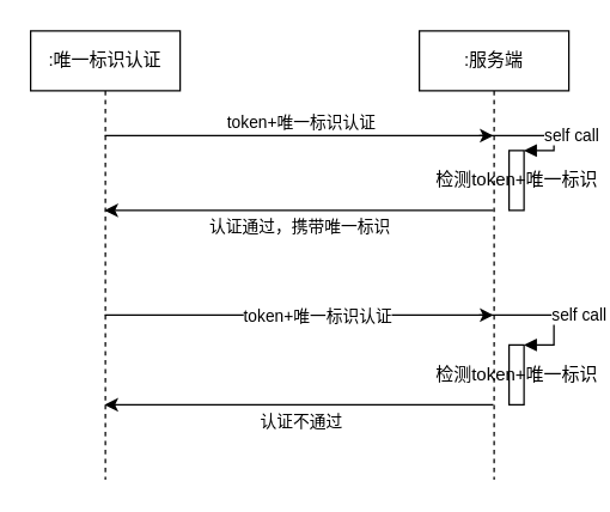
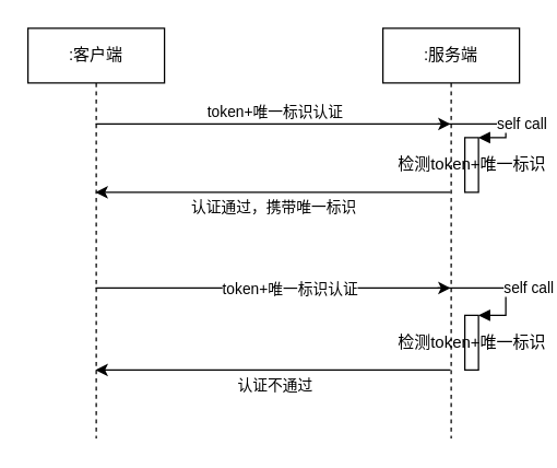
  <mxCell id="0" />
  <mxCell id="1" parent="0" />
  <mxCell id="2" style="edgeStyle=orthogonalEdgeStyle;rounded=0;orthogonalLoop=1;jettySize=auto;html=1;" edge="1" parent="1" source="6" target="11"><mxGeometry relative="1" as="geometry"><Array as="points"><mxPoint x="210" y="90" /><mxPoint x="210" y="90" /></Array></mxGeometry></mxCell>
  <mxCell id="3" value="token+唯一标识认证" style="edgeLabel;html=1;align=center;verticalAlign=middle;resizable=0;points=[];" vertex="1" connectable="0" parent="2"><mxGeometry x="0.081" y="-36" relative="1" as="geometry"><mxPoint x="-10.5" y="-46" as="offset" /></mxGeometry></mxCell>
  <mxCell id="4" style="edgeStyle=orthogonalEdgeStyle;rounded=0;orthogonalLoop=1;jettySize=auto;html=1;" edge="1" parent="1" source="6" target="11"><mxGeometry relative="1" as="geometry"><Array as="points"><mxPoint x="190" y="210" /><mxPoint x="190" y="210" /></Array></mxGeometry></mxCell>
  <mxCell id="5" value="token+唯一标识认证" style="edgeLabel;html=1;align=center;verticalAlign=middle;resizable=0;points=[];" vertex="1" connectable="0" parent="4"><mxGeometry x="0.096" relative="1" as="geometry"><mxPoint as="offset" /></mxGeometry></mxCell>
- <mxCell id="6" value=":唯一标识认证" style="shape=umlLifeline;perimeter=lifelinePerimeter;whiteSpace=wrap;html=1;container=1;collapsible=0;recursiveResize=0;outlineConnect=0;" vertex="1" parent="1"><mxGeometry x="20" y="20" width="100" height="300" as="geometry" /></mxCell>
+ <mxCell id="6" value=":客户端" style="shape=umlLifeline;perimeter=lifelinePerimeter;whiteSpace=wrap;html=1;container=1;collapsible=0;recursiveResize=0;outlineConnect=0;" vertex="1" parent="1"><mxGeometry x="20" y="20" width="100" height="300" as="geometry" /></mxCell>
  <mxCell id="7" style="edgeStyle=orthogonalEdgeStyle;rounded=0;orthogonalLoop=1;jettySize=auto;html=1;" edge="1" parent="1" source="11" target="6"><mxGeometry relative="1" as="geometry"><Array as="points"><mxPoint x="200" y="140" /><mxPoint x="200" y="140" /></Array></mxGeometry></mxCell>
  <mxCell id="8" value="认证通过，携带唯一标识" style="edgeLabel;html=1;align=center;verticalAlign=middle;resizable=0;points=[];" vertex="1" connectable="0" parent="7"><mxGeometry x="0.127" y="-1" relative="1" as="geometry"><mxPoint x="16.5" y="11" as="offset" /></mxGeometry></mxCell>
  <mxCell id="9" style="edgeStyle=orthogonalEdgeStyle;rounded=0;orthogonalLoop=1;jettySize=auto;html=1;" edge="1" parent="1" source="11" target="6"><mxGeometry relative="1" as="geometry"><Array as="points"><mxPoint x="180" y="270" /><mxPoint x="180" y="270" /></Array></mxGeometry></mxCell>
  <mxCell id="10" value="认证不通过" style="edgeLabel;html=1;align=center;verticalAlign=middle;resizable=0;points=[];" vertex="1" connectable="0" parent="9"><mxGeometry x="0.158" y="-2" relative="1" as="geometry"><mxPoint x="21.5" y="12" as="offset" /></mxGeometry></mxCell>
  <mxCell id="11" value=":服务端" style="shape=umlLifeline;perimeter=lifelinePerimeter;whiteSpace=wrap;html=1;container=1;collapsible=0;recursiveResize=0;outlineConnect=0;" vertex="1" parent="1"><mxGeometry x="280" y="20" width="100" height="300" as="geometry" /></mxCell>
  <mxCell id="12" value="检测token+唯一标识" style="html=1;points=[];perimeter=orthogonalPerimeter;" vertex="1" parent="11"><mxGeometry x="60" y="80" width="10" height="40" as="geometry" /></mxCell>
  <mxCell id="13" value="self call" style="edgeStyle=orthogonalEdgeStyle;html=1;align=left;spacingLeft=2;endArrow=block;rounded=0;entryX=1;entryY=0;" edge="1" target="12" parent="11"><mxGeometry relative="1" as="geometry"><mxPoint x="40" y="70" as="sourcePoint" /><Array as="points"><mxPoint x="90" y="70" /></Array></mxGeometry></mxCell>
  <mxCell id="14" value="检测token+唯一标识" style="html=1;points=[];perimeter=orthogonalPerimeter;" vertex="1" parent="11"><mxGeometry x="60" y="210" width="10" height="40" as="geometry" /></mxCell>
  <mxCell id="15" value="self call" style="edgeStyle=orthogonalEdgeStyle;html=1;align=left;spacingLeft=2;endArrow=block;rounded=0;entryX=1;entryY=0;" edge="1" target="14" parent="11"><mxGeometry relative="1" as="geometry"><mxPoint x="40" y="190" as="sourcePoint" /><Array as="points"><mxPoint x="90" y="190" /></Array></mxGeometry></mxCell>
  <mxCell id="16" style="edgeStyle=orthogonalEdgeStyle;rounded=0;orthogonalLoop=1;jettySize=auto;html=1;" edge="1" parent="1" source="11" target="11"><mxGeometry relative="1" as="geometry"><Array as="points"><mxPoint x="370" y="70" /><mxPoint x="370" y="80" /></Array></mxGeometry></mxCell>
